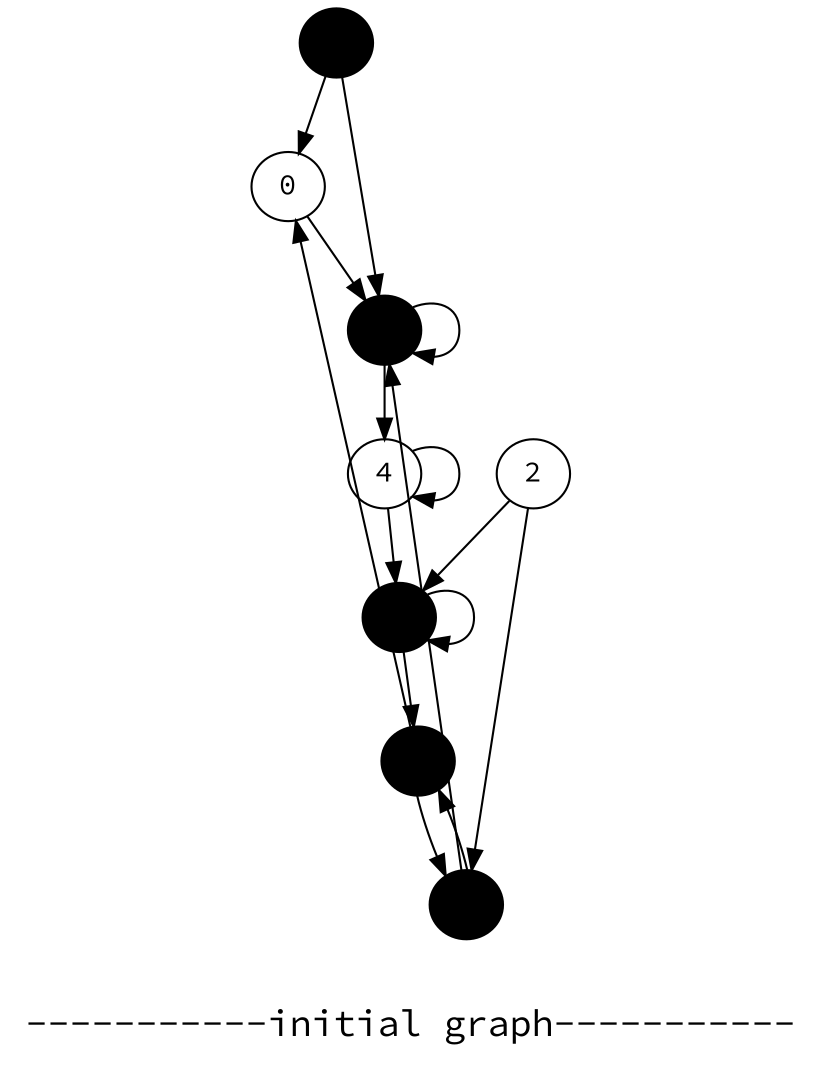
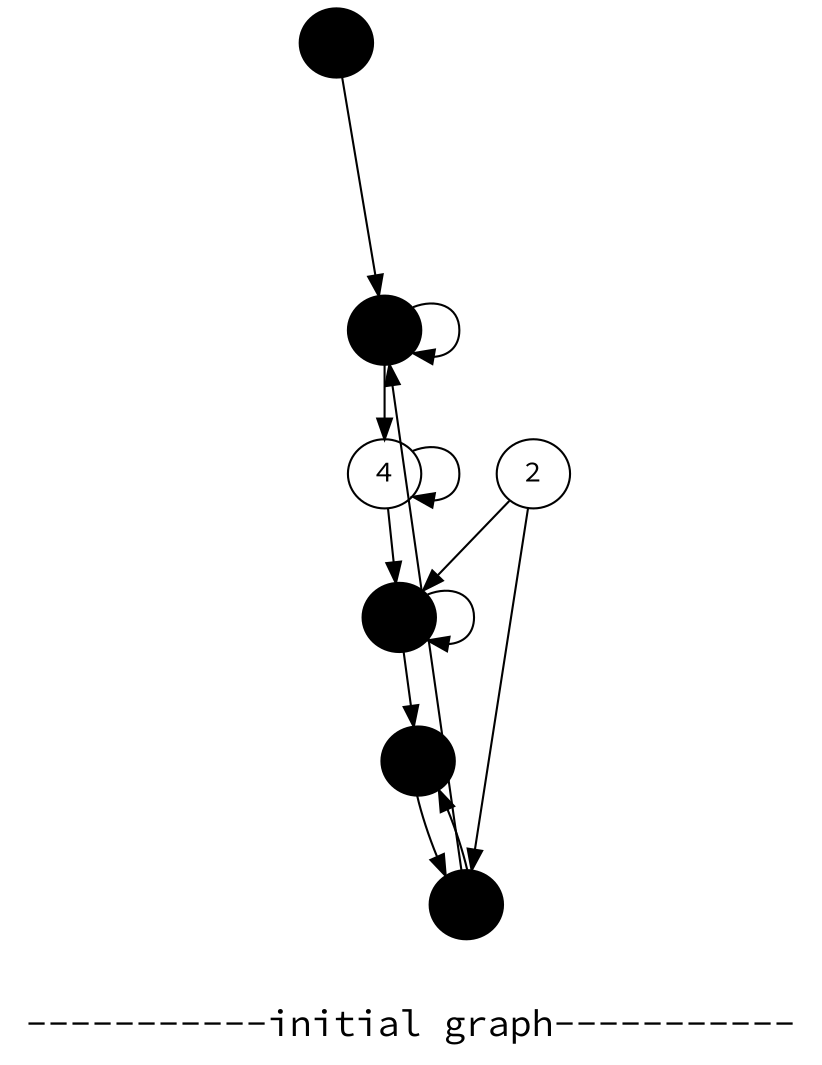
  digraph {
    fontname="Source Code Pro"
    fontsize=18
    label="-----------initial graph-----------"
    splines=false
    node [fillcolor=black fontname="Source Code Pro" shape=ellipse style=filled]
    edge [fontname="Source Code Pro"]
-   0 [fillcolor=white height=0.3 width=0.3]
    5 [height=0.3 width=0.3]
    4 [fillcolor=white height=0.3 width=0.3]
    3 [height=0.3 width=0.3]
    1 [height=0.3 width=0.3]
    6 [height=0.3 width=0.3]
    2 [fillcolor=white height=0.3 width=0.3]
    7 [height=0.3 width=0.3]
-   0 -> 5
    5 -> 5
    5 -> 4
    4 -> 4
    4 -> 3
    3 -> 3
    3 -> 6
    1 -> 5
    1 -> 6
-   6 -> 0
    6 -> 1
    2 -> 3
    2 -> 1
-   7 -> 0
    7 -> 5
  }
